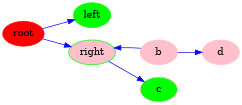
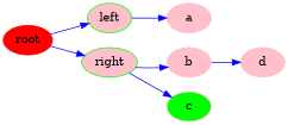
  digraph {
    rankdir=LR
    node [color=pink style=filled]
    edge [color=blue]
    root [color=red]
-   left [color=green]
+   left [color=green fillcolor=pink]
    right [color=green fillcolor=pink]
+   a
    b
    c [fillcolor=green]
    d
    root -> left
    root -> right
-   b -> right
+   left -> a
+   right -> b
    right -> c
    b -> d
  }
